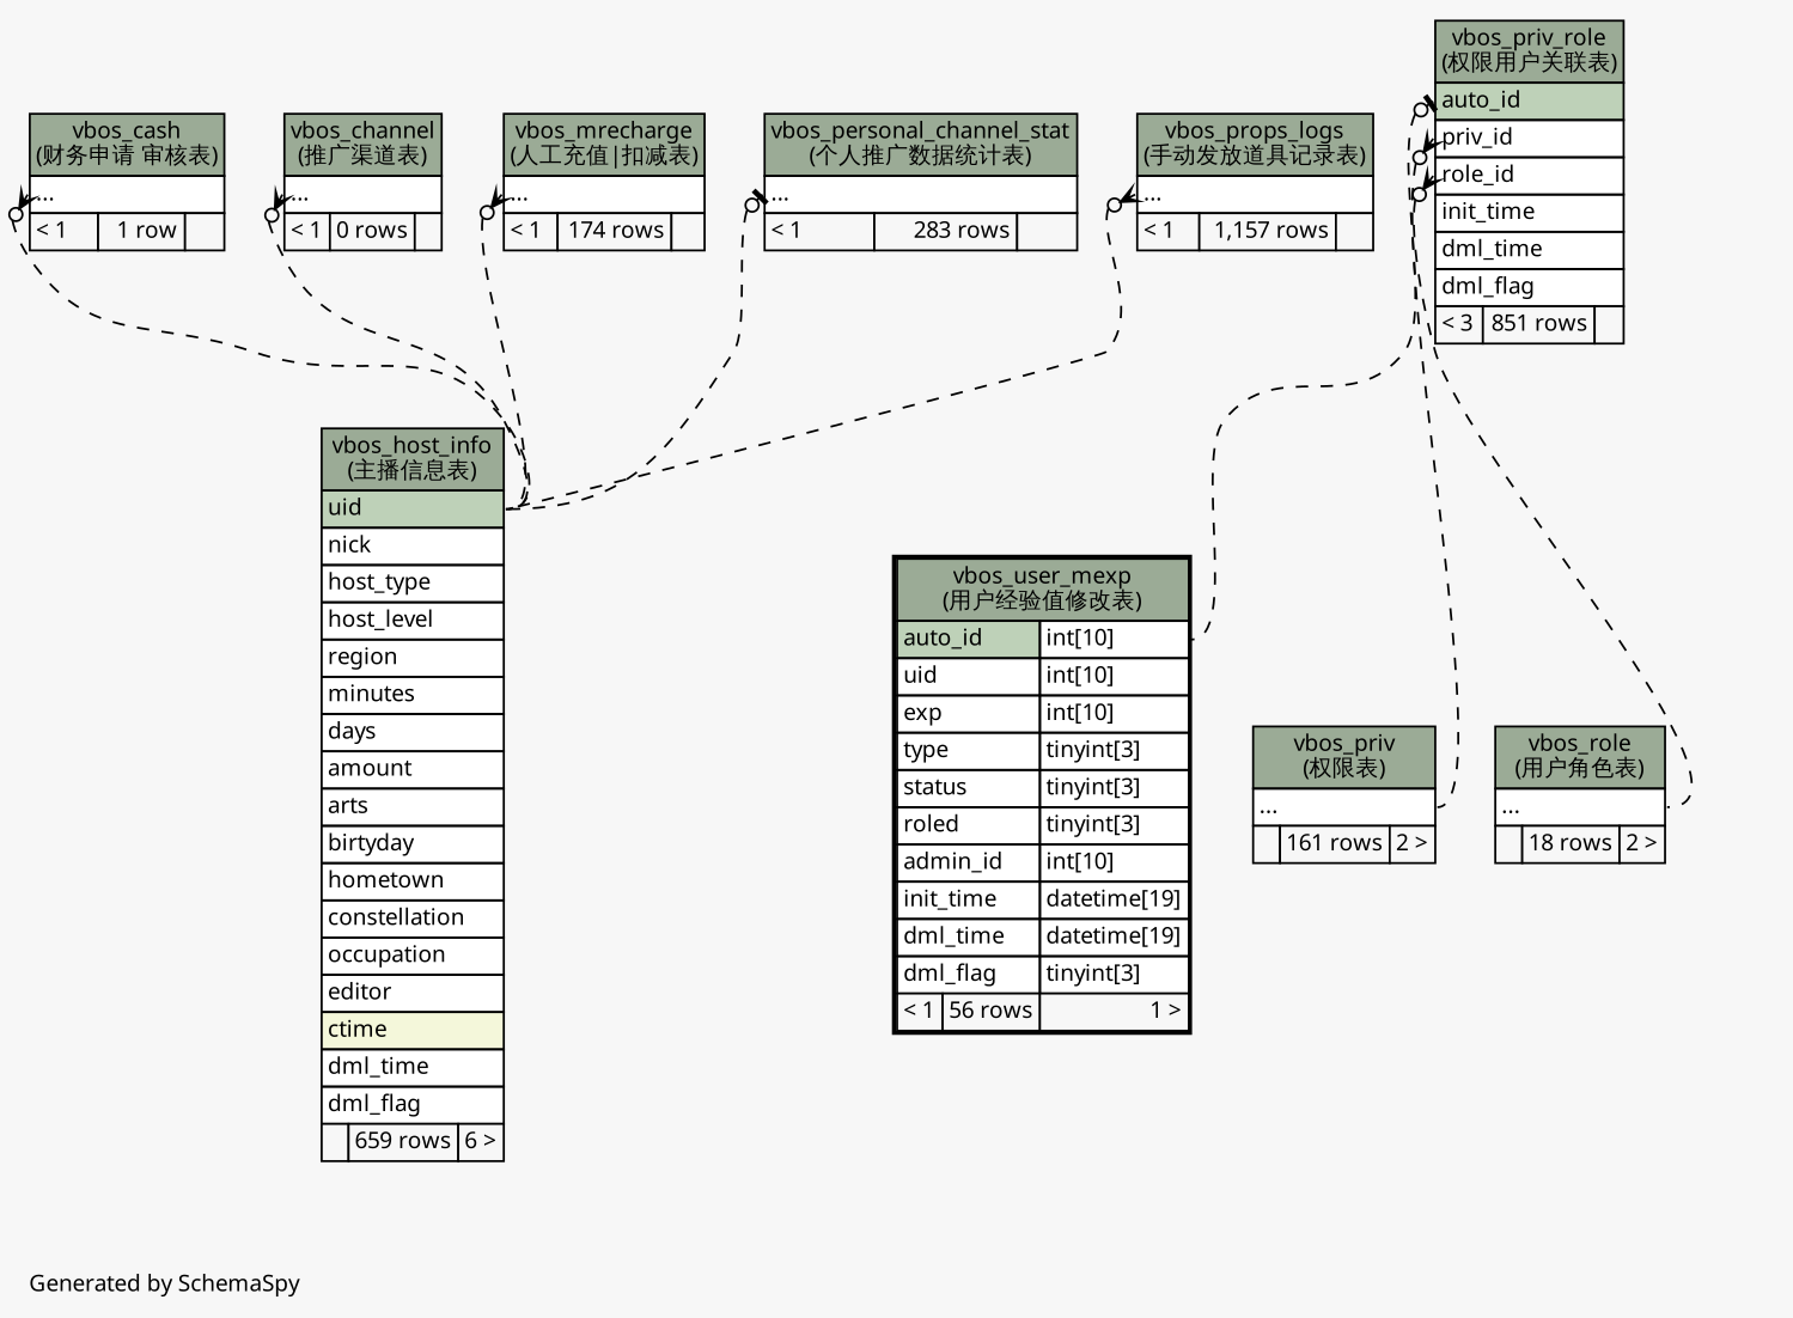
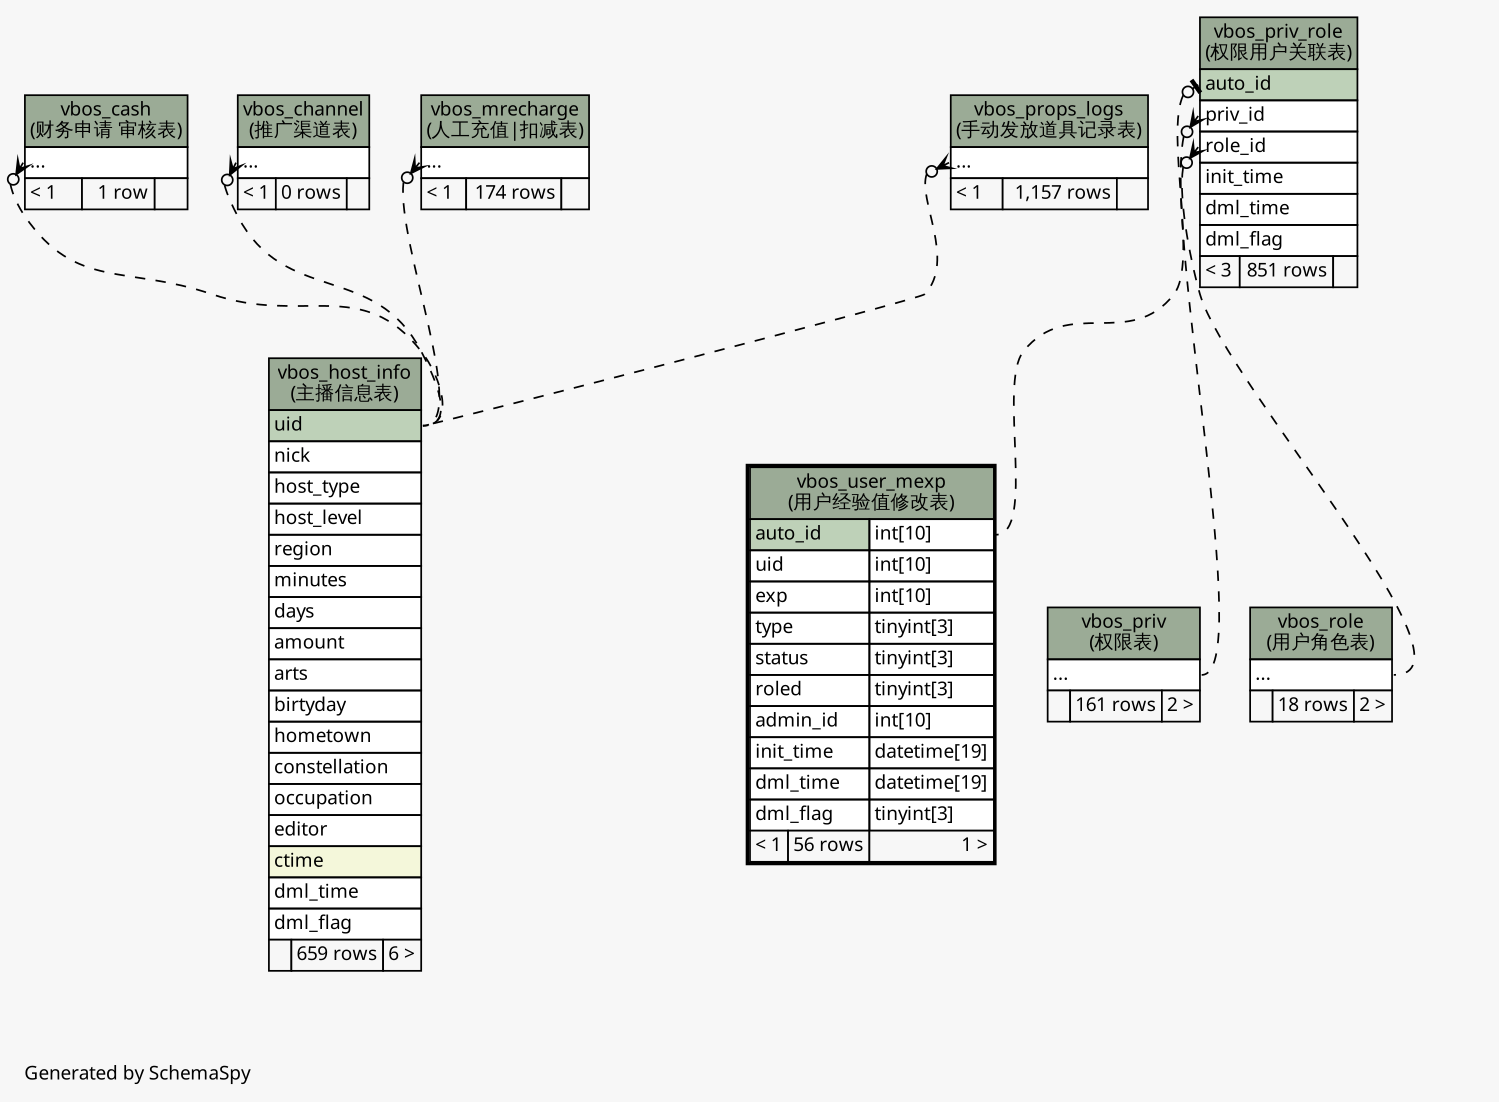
  digraph {
    bgcolor="#f7f7f7"
    fontname="Microsoft YaHei"
    fontsize=11
    label="\nGenerated by SchemaSpy"
    labeljust=l
    nodesep=0.18
    rankdir=TB
    ranksep=0.46
    node [fontname="Microsoft YaHei" fontsize=11 shape=plaintext]
    edge [arrowhead=none arrowsize=0.8 arrowtail=crowodot dir=back headport="uid:e" style=dashed tailport="elipses:w"]
    n1 [label=<     <TABLE BORDER="0" CELLBORDER="1" CELLSPACING="0" BGCOLOR="#ffffff">       <TR><TD COLSPAN="3" BGCOLOR="#9bab96" ALIGN="CENTER">vbos_cash<br/>(财务申请 审核表)</TD></TR>       <TR><TD PORT="elipses" COLSPAN="3" ALIGN="LEFT">...</TD></TR>       <TR><TD ALIGN="LEFT" BGCOLOR="#f7f7f7">&lt; 1</TD><TD ALIGN="RIGHT" BGCOLOR="#f7f7f7">1 row</TD><TD ALIGN="RIGHT" BGCOLOR="#f7f7f7">  </TD></TR>     </TABLE>>]
    n2 [label=<     <TABLE BORDER="0" CELLBORDER="1" CELLSPACING="0" BGCOLOR="#ffffff">       <TR><TD COLSPAN="3" BGCOLOR="#9bab96" ALIGN="CENTER">vbos_host_info<br/>(主播信息表)</TD></TR>       <TR><TD PORT="uid" COLSPAN="3" BGCOLOR="#bed1b8" ALIGN="LEFT">uid</TD></TR>       <TR><TD PORT="nick" COLSPAN="3" ALIGN="LEFT">nick</TD></TR>       <TR><TD PORT="host_type" COLSPAN="3" ALIGN="LEFT">host_type</TD></TR>       <TR><TD PORT="host_level" COLSPAN="3" ALIGN="LEFT">host_level</TD></TR>       <TR><TD PORT="region" COLSPAN="3" ALIGN="LEFT">region</TD></TR>       <TR><TD PORT="minutes" COLSPAN="3" ALIGN="LEFT">minutes</TD></TR>       <TR><TD PORT="days" COLSPAN="3" ALIGN="LEFT">days</TD></TR>       <TR><TD PORT="amount" COLSPAN="3" ALIGN="LEFT">amount</TD></TR>       <TR><TD PORT="arts" COLSPAN="3" ALIGN="LEFT">arts</TD></TR>       <TR><TD PORT="birtyday" COLSPAN="3" ALIGN="LEFT">birtyday</TD></TR>       <TR><TD PORT="hometown" COLSPAN="3" ALIGN="LEFT">hometown</TD></TR>       <TR><TD PORT="constellation" COLSPAN="3" ALIGN="LEFT">constellation</TD></TR>       <TR><TD PORT="occupation" COLSPAN="3" ALIGN="LEFT">occupation</TD></TR>       <TR><TD PORT="editor" COLSPAN="3" ALIGN="LEFT">editor</TD></TR>       <TR><TD PORT="ctime" COLSPAN="3" BGCOLOR="#f4f7da" ALIGN="LEFT">ctime</TD></TR>       <TR><TD PORT="dml_time" COLSPAN="3" ALIGN="LEFT">dml_time</TD></TR>       <TR><TD PORT="dml_flag" COLSPAN="3" ALIGN="LEFT">dml_flag</TD></TR>       <TR><TD ALIGN="LEFT" BGCOLOR="#f7f7f7">  </TD><TD ALIGN="RIGHT" BGCOLOR="#f7f7f7">659 rows</TD><TD ALIGN="RIGHT" BGCOLOR="#f7f7f7">6 &gt;</TD></TR>     </TABLE>>]
    n3 [label=<     <TABLE BORDER="0" CELLBORDER="1" CELLSPACING="0" BGCOLOR="#ffffff">       <TR><TD COLSPAN="3" BGCOLOR="#9bab96" ALIGN="CENTER">vbos_channel<br/>(推广渠道表)</TD></TR>       <TR><TD PORT="elipses" COLSPAN="3" ALIGN="LEFT">...</TD></TR>       <TR><TD ALIGN="LEFT" BGCOLOR="#f7f7f7">&lt; 1</TD><TD ALIGN="RIGHT" BGCOLOR="#f7f7f7">0 rows</TD><TD ALIGN="RIGHT" BGCOLOR="#f7f7f7">  </TD></TR>     </TABLE>>]
    n4 [label=<     <TABLE BORDER="0" CELLBORDER="1" CELLSPACING="0" BGCOLOR="#ffffff">       <TR><TD COLSPAN="3" BGCOLOR="#9bab96" ALIGN="CENTER">vbos_mrecharge<br/>(人工充值|扣减表)</TD></TR>       <TR><TD PORT="elipses" COLSPAN="3" ALIGN="LEFT">...</TD></TR>       <TR><TD ALIGN="LEFT" BGCOLOR="#f7f7f7">&lt; 1</TD><TD ALIGN="RIGHT" BGCOLOR="#f7f7f7">174 rows</TD><TD ALIGN="RIGHT" BGCOLOR="#f7f7f7">  </TD></TR>     </TABLE>>]
-   n5 [label=<     <TABLE BORDER="0" CELLBORDER="1" CELLSPACING="0" BGCOLOR="#ffffff">       <TR><TD COLSPAN="3" BGCOLOR="#9bab96" ALIGN="CENTER">vbos_personal_channel_stat<br/>(个人推广数据统计表)</TD></TR>       <TR><TD PORT="elipses" COLSPAN="3" ALIGN="LEFT">...</TD></TR>       <TR><TD ALIGN="LEFT" BGCOLOR="#f7f7f7">&lt; 1</TD><TD ALIGN="RIGHT" BGCOLOR="#f7f7f7">283 rows</TD><TD ALIGN="RIGHT" BGCOLOR="#f7f7f7">  </TD></TR>     </TABLE>>]
    n6 [label=<     <TABLE BORDER="0" CELLBORDER="1" CELLSPACING="0" BGCOLOR="#ffffff">       <TR><TD COLSPAN="3" BGCOLOR="#9bab96" ALIGN="CENTER">vbos_priv_role<br/>(权限用户关联表)</TD></TR>       <TR><TD PORT="auto_id" COLSPAN="3" BGCOLOR="#bed1b8" ALIGN="LEFT">auto_id</TD></TR>       <TR><TD PORT="priv_id" COLSPAN="3" ALIGN="LEFT">priv_id</TD></TR>       <TR><TD PORT="role_id" COLSPAN="3" ALIGN="LEFT">role_id</TD></TR>       <TR><TD PORT="init_time" COLSPAN="3" ALIGN="LEFT">init_time</TD></TR>       <TR><TD PORT="dml_time" COLSPAN="3" ALIGN="LEFT">dml_time</TD></TR>       <TR><TD PORT="dml_flag" COLSPAN="3" ALIGN="LEFT">dml_flag</TD></TR>       <TR><TD ALIGN="LEFT" BGCOLOR="#f7f7f7">&lt; 3</TD><TD ALIGN="RIGHT" BGCOLOR="#f7f7f7">851 rows</TD><TD ALIGN="RIGHT" BGCOLOR="#f7f7f7">  </TD></TR>     </TABLE>>]
    n7 [label=<     <TABLE BORDER="2" CELLBORDER="1" CELLSPACING="0" BGCOLOR="#ffffff">       <TR><TD COLSPAN="3" BGCOLOR="#9bab96" ALIGN="CENTER">vbos_user_mexp<br/>(用户经验值修改表)</TD></TR>       <TR><TD PORT="auto_id" COLSPAN="2" BGCOLOR="#bed1b8" ALIGN="LEFT">auto_id</TD><TD PORT="auto_id.type" ALIGN="LEFT">int[10]</TD></TR>       <TR><TD PORT="uid" COLSPAN="2" ALIGN="LEFT">uid</TD><TD PORT="uid.type" ALIGN="LEFT">int[10]</TD></TR>       <TR><TD PORT="exp" COLSPAN="2" ALIGN="LEFT">exp</TD><TD PORT="exp.type" ALIGN="LEFT">int[10]</TD></TR>       <TR><TD PORT="type" COLSPAN="2" ALIGN="LEFT">type</TD><TD PORT="type.type" ALIGN="LEFT">tinyint[3]</TD></TR>       <TR><TD PORT="status" COLSPAN="2" ALIGN="LEFT">status</TD><TD PORT="status.type" ALIGN="LEFT">tinyint[3]</TD></TR>       <TR><TD PORT="roled" COLSPAN="2" ALIGN="LEFT">roled</TD><TD PORT="roled.type" ALIGN="LEFT">tinyint[3]</TD></TR>       <TR><TD PORT="admin_id" COLSPAN="2" ALIGN="LEFT">admin_id</TD><TD PORT="admin_id.type" ALIGN="LEFT">int[10]</TD></TR>       <TR><TD PORT="init_time" COLSPAN="2" ALIGN="LEFT">init_time</TD><TD PORT="init_time.type" ALIGN="LEFT">datetime[19]</TD></TR>       <TR><TD PORT="dml_time" COLSPAN="2" ALIGN="LEFT">dml_time</TD><TD PORT="dml_time.type" ALIGN="LEFT">datetime[19]</TD></TR>       <TR><TD PORT="dml_flag" COLSPAN="2" ALIGN="LEFT">dml_flag</TD><TD PORT="dml_flag.type" ALIGN="LEFT">tinyint[3]</TD></TR>       <TR><TD ALIGN="LEFT" BGCOLOR="#f7f7f7">&lt; 1</TD><TD ALIGN="RIGHT" BGCOLOR="#f7f7f7">56 rows</TD><TD ALIGN="RIGHT" BGCOLOR="#f7f7f7">1 &gt;</TD></TR>     </TABLE>>]
    n8 [label=<     <TABLE BORDER="0" CELLBORDER="1" CELLSPACING="0" BGCOLOR="#ffffff">       <TR><TD COLSPAN="3" BGCOLOR="#9bab96" ALIGN="CENTER">vbos_priv<br/>(权限表)</TD></TR>       <TR><TD PORT="elipses" COLSPAN="3" ALIGN="LEFT">...</TD></TR>       <TR><TD ALIGN="LEFT" BGCOLOR="#f7f7f7">  </TD><TD ALIGN="RIGHT" BGCOLOR="#f7f7f7">161 rows</TD><TD ALIGN="RIGHT" BGCOLOR="#f7f7f7">2 &gt;</TD></TR>     </TABLE>>]
    n9 [label=<     <TABLE BORDER="0" CELLBORDER="1" CELLSPACING="0" BGCOLOR="#ffffff">       <TR><TD COLSPAN="3" BGCOLOR="#9bab96" ALIGN="CENTER">vbos_role<br/>(用户角色表)</TD></TR>       <TR><TD PORT="elipses" COLSPAN="3" ALIGN="LEFT">...</TD></TR>       <TR><TD ALIGN="LEFT" BGCOLOR="#f7f7f7">  </TD><TD ALIGN="RIGHT" BGCOLOR="#f7f7f7">18 rows</TD><TD ALIGN="RIGHT" BGCOLOR="#f7f7f7">2 &gt;</TD></TR>     </TABLE>>]
    n10 [label=<     <TABLE BORDER="0" CELLBORDER="1" CELLSPACING="0" BGCOLOR="#ffffff">       <TR><TD COLSPAN="3" BGCOLOR="#9bab96" ALIGN="CENTER">vbos_props_logs<br/>(手动发放道具记录表)</TD></TR>       <TR><TD PORT="elipses" COLSPAN="3" ALIGN="LEFT">...</TD></TR>       <TR><TD ALIGN="LEFT" BGCOLOR="#f7f7f7">&lt; 1</TD><TD ALIGN="RIGHT" BGCOLOR="#f7f7f7">1,157 rows</TD><TD ALIGN="RIGHT" BGCOLOR="#f7f7f7">  </TD></TR>     </TABLE>>]
    n1 -> n2
    n3 -> n2
    n4 -> n2
-   n5 -> n2 [arrowtail=teeodot]
    n6 -> n7 [arrowtail=teeodot headport="auto_id.type:e" tailport="auto_id:w"]
    n6 -> n8 [headport="elipses:e" tailport="priv_id:w"]
    n6 -> n9 [headport="elipses:e" tailport="role_id:w"]
    n10 -> n2
  }
